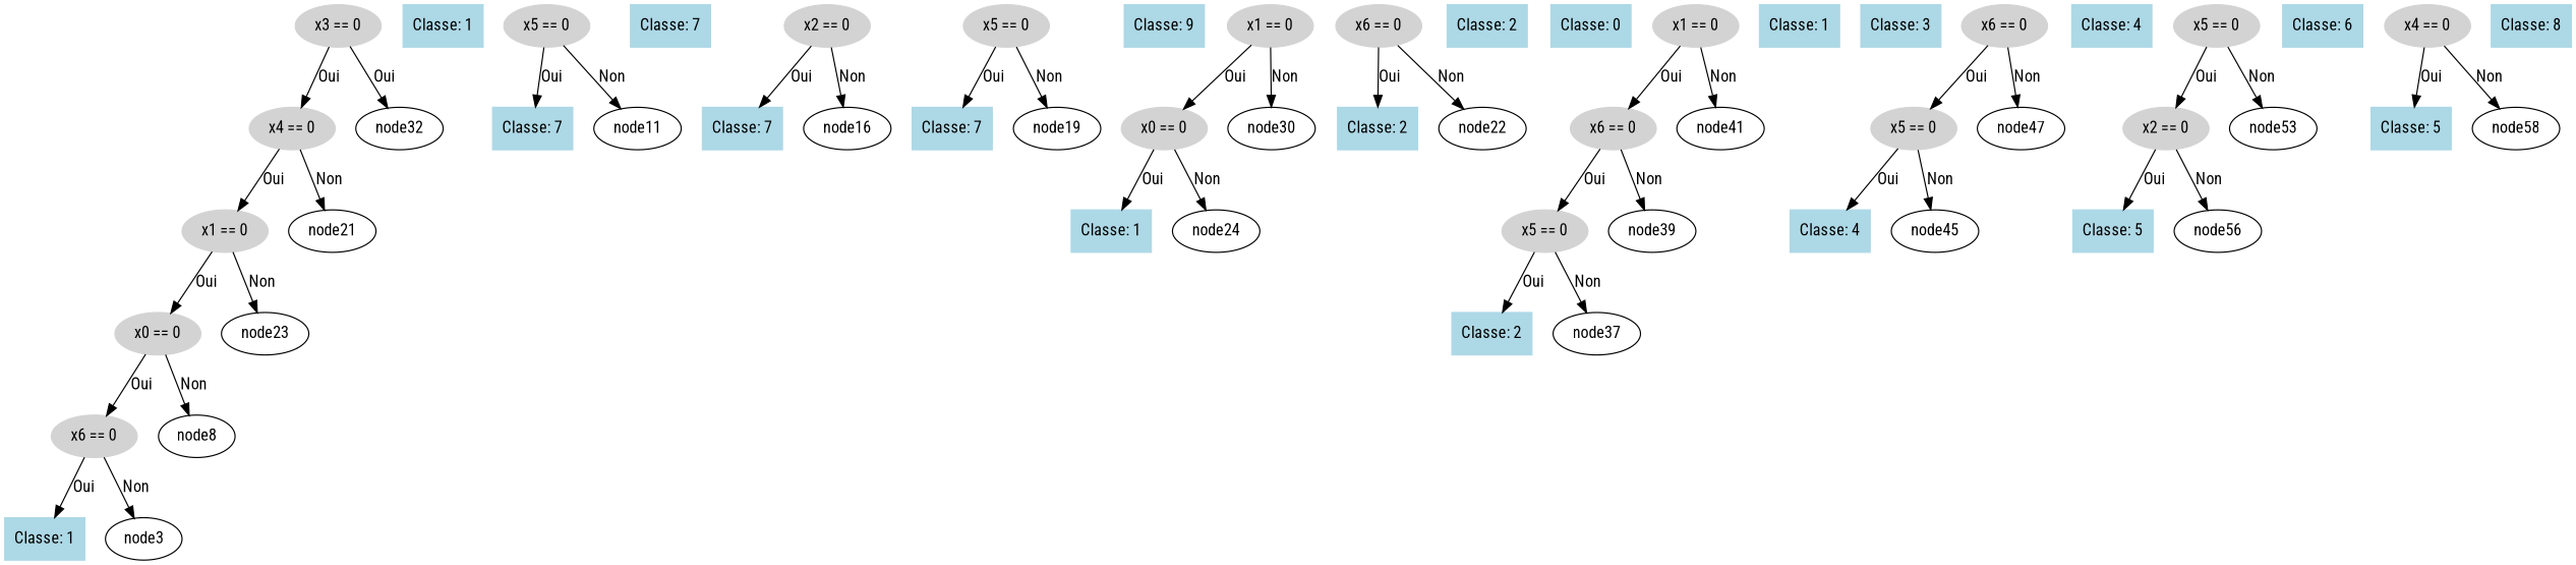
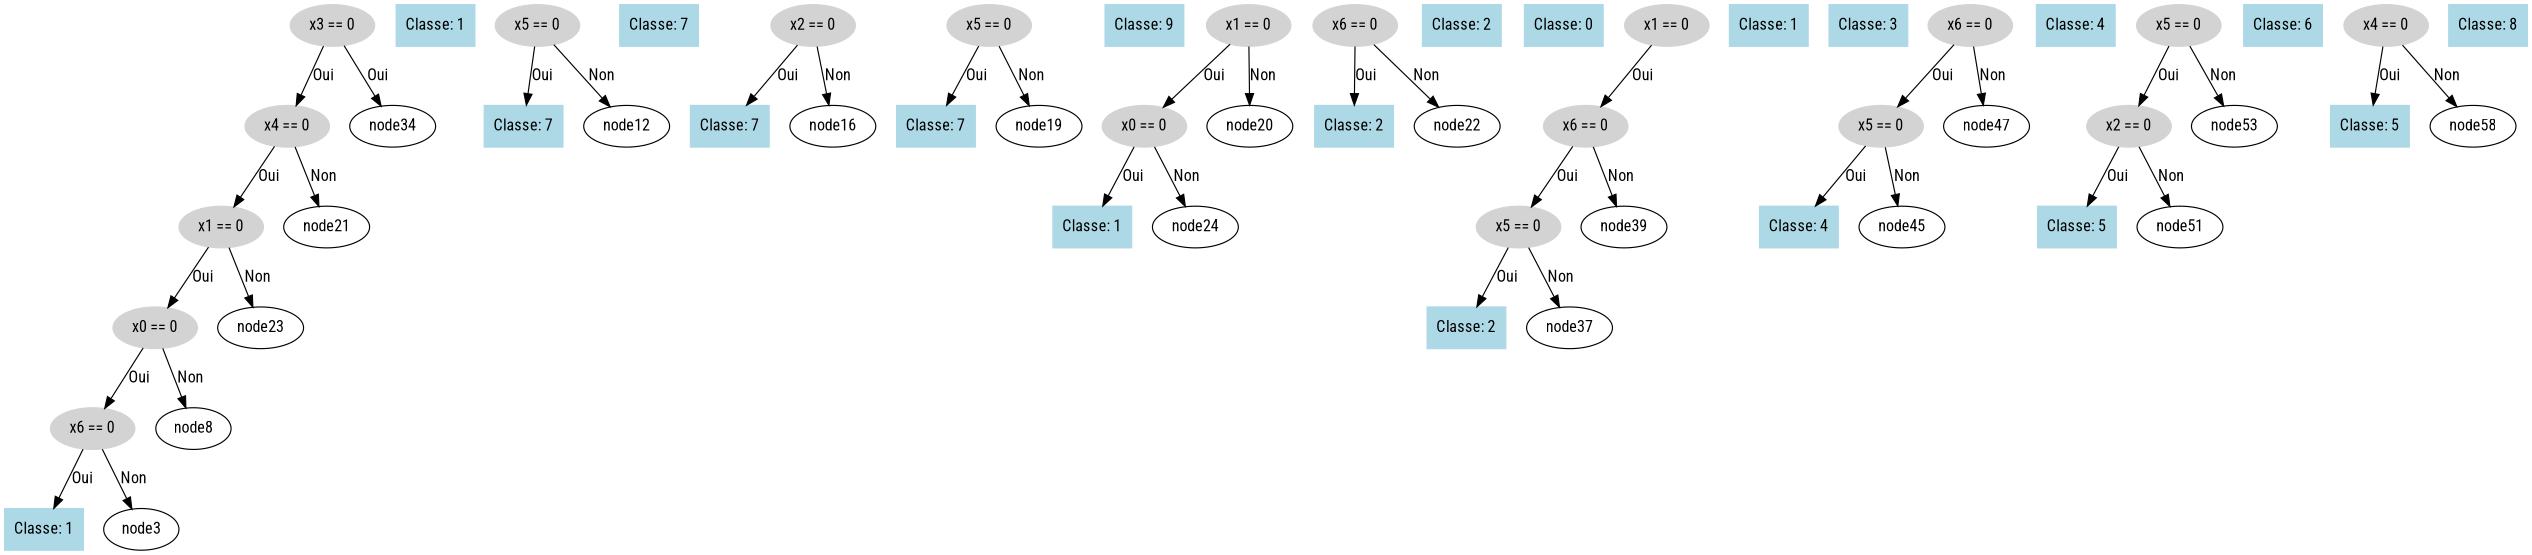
  digraph {
    fontname="Roboto Condensed"
    node [color=lightblue fontname="Roboto Condensed" shape=box style=filled]
    edge [fontname="Roboto Condensed"]
    n1 [color=lightgray label="x3 == 0" shape=ellipse]
    n2 [color=lightgray label="x4 == 0" shape=ellipse]
-   node32 [color="" shape="" style=""]
+   node32 [label=node34 color="" shape="" style=""]
    n4 [color=lightgray label="x1 == 0" shape=ellipse]
    node21 [color="" shape="" style=""]
    n6 [color=lightgray label="x0 == 0" shape=ellipse]
    n7 [label=node23 color="" shape="" style=""]
    n8 [color=lightgray label="x6 == 0" shape=ellipse]
    node8 [color="" shape="" style=""]
    n10 [label="Classe: 1"]
    n11 [label=node3 color="" shape="" style=""]
    n12 [label="Classe: 1"]
    n13 [color=lightgray label="x5 == 0" shape=ellipse]
    n14 [label="Classe: 7"]
-   node11 [color="" shape="" style=""]
+   node11 [label=node12 color="" shape="" style=""]
    n16 [label="Classe: 7"]
    n17 [color=lightgray label="x2 == 0" shape=ellipse]
    n18 [label="Classe: 7"]
    node16 [color="" shape="" style=""]
    n20 [color=lightgray label="x5 == 0" shape=ellipse]
    n21 [label="Classe: 7"]
    node19 [color="" shape="" style=""]
    n23 [label="Classe: 9"]
    n24 [color=lightgray label="x1 == 0" shape=ellipse]
    n25 [color=lightgray label="x0 == 0" shape=ellipse]
-   node30 [color="" shape="" style=""]
+   node30 [label=node20 color="" shape="" style=""]
    n27 [label="Classe: 1"]
    n28 [label=node24 color="" shape="" style=""]
    n29 [color=lightgray label="x6 == 0" shape=ellipse]
    n30 [label="Classe: 2"]
    n31 [label=node22 color="" shape="" style=""]
    n32 [label="Classe: 2"]
    n33 [label="Classe: 0"]
    n34 [color=lightgray label="x1 == 0" shape=ellipse]
    n35 [color=lightgray label="x6 == 0" shape=ellipse]
-   node41 [color="" shape="" style=""]
    n37 [color=lightgray label="x5 == 0" shape=ellipse]
    node39 [color="" shape="" style=""]
    n39 [label="Classe: 2"]
    node37 [color="" shape="" style=""]
    n41 [label="Classe: 1"]
    n42 [label="Classe: 3"]
    n43 [color=lightgray label="x6 == 0" shape=ellipse]
    n44 [color=lightgray label="x5 == 0" shape=ellipse]
    node47 [color="" shape="" style=""]
    n46 [label="Classe: 4"]
    node45 [color="" shape="" style=""]
    n48 [label="Classe: 4"]
    n49 [color=lightgray label="x5 == 0" shape=ellipse]
    n50 [color=lightgray label="x2 == 0" shape=ellipse]
    node53 [color="" shape="" style=""]
    n52 [label="Classe: 5"]
-   node51 [label=node56 color="" shape="" style=""]
+   node51 [color="" shape="" style=""]
    n54 [label="Classe: 6"]
    n55 [color=lightgray label="x4 == 0" shape=ellipse]
    n56 [label="Classe: 5"]
    n57 [label=node58 color="" shape="" style=""]
    n58 [label="Classe: 8"]
    n1 -> n2 [label=Oui]
    n1 -> node32 [label=Oui]
    n2 -> n4 [label=Oui]
    n2 -> node21 [label=Non]
    n4 -> n6 [label=Oui]
    n4 -> n7 [label=Non]
    n6 -> n8 [label=Oui]
    n6 -> node8 [label=Non]
    n8 -> n10 [label=Oui]
    n8 -> n11 [label=Non]
    n13 -> n14 [label=Oui]
    n13 -> node11 [label=Non]
    n17 -> n18 [label=Oui]
    n17 -> node16 [label=Non]
    n20 -> n21 [label=Oui]
    n20 -> node19 [label=Non]
    n24 -> n25 [label=Oui]
    n24 -> node30 [label=Non]
    n25 -> n27 [label=Oui]
    n25 -> n28 [label=Non]
    n29 -> n30 [label=Oui]
    n29 -> n31 [label=Non]
    n34 -> n35 [label=Oui]
-   n34 -> node41 [label=Non]
    n35 -> n37 [label=Oui]
    n35 -> node39 [label=Non]
    n37 -> n39 [label=Oui]
    n37 -> node37 [label=Non]
    n43 -> n44 [label=Oui]
    n43 -> node47 [label=Non]
    n44 -> n46 [label=Oui]
    n44 -> node45 [label=Non]
    n49 -> n50 [label=Oui]
    n49 -> node53 [label=Non]
    n50 -> n52 [label=Oui]
    n50 -> node51 [label=Non]
    n55 -> n56 [label=Oui]
    n55 -> n57 [label=Non]
  }
